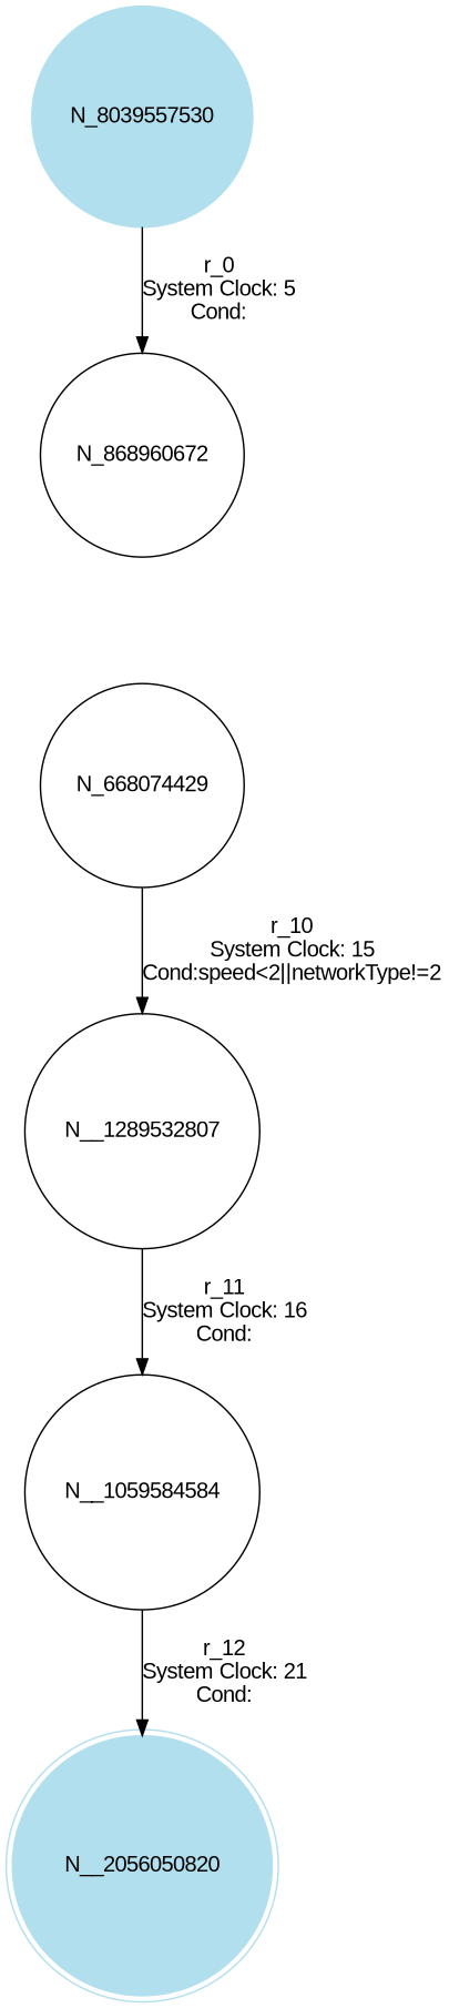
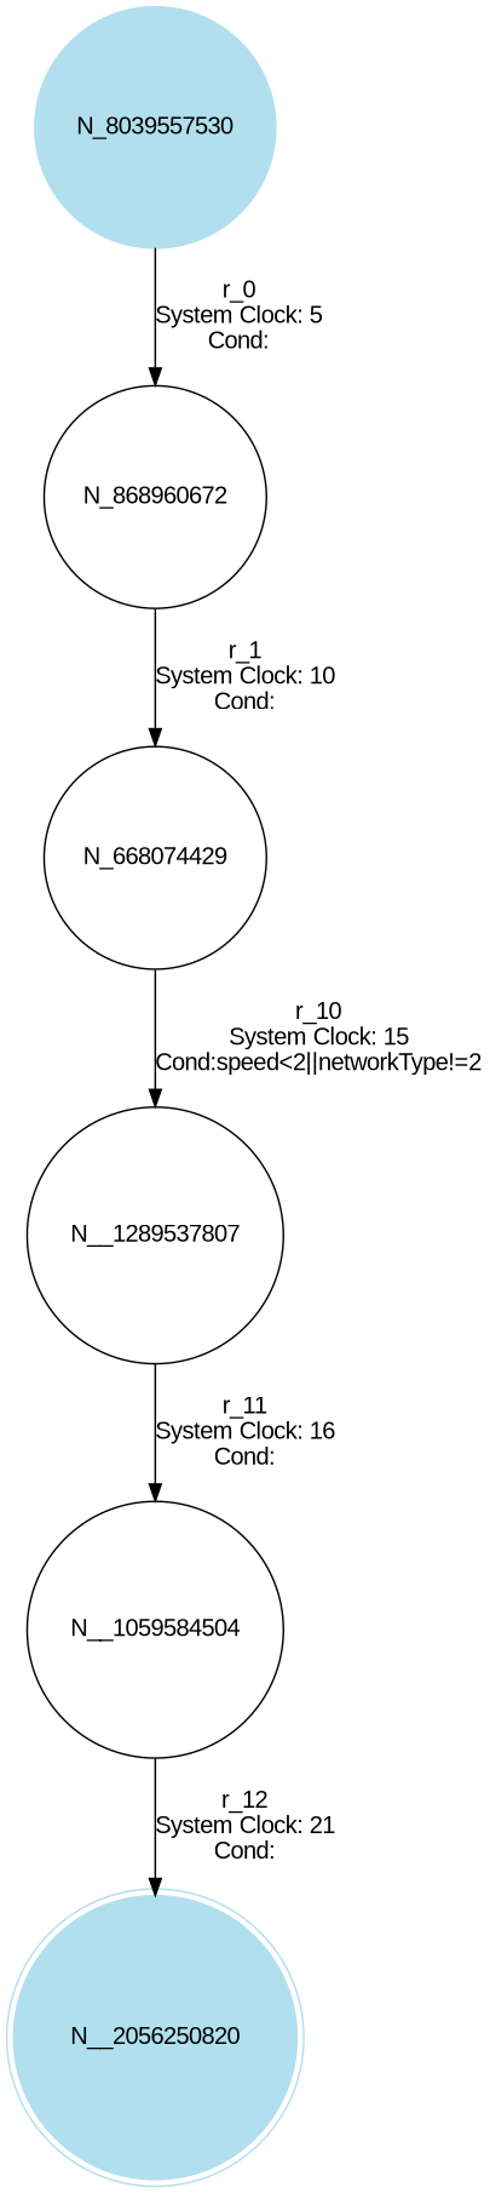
  digraph {
    fontname="Liberation Sans"
    rankdir=TB
    node [fontname="Liberation Sans" shape=circle]
    edge [fontname="Liberation Sans"]
    n1 [color=lightblue2 label=N_8039557530 style=filled]
    N_868960672
    N_668074429
-   N__1289532807
-   N__1059584504 [label=N__1059584584]
-   N__2056250820 [color=lightblue2 shape=doublecircle style=filled label=N__2056050820]
+   N__1289532807 [label=N__1289537807]
+   N__1059584504
+   N__2056250820 [color=lightblue2 shape=doublecircle style=filled]
    n1 -> N_868960672 [label="r_0\nSystem Clock: 5\nCond:"]
+   N_868960672 -> N_668074429 [label="r_1\nSystem Clock: 10\nCond:"]
    N_668074429 -> N__1289532807 [label="r_10\nSystem Clock: 15\nCond:speed<2||networkType!=2"]
    N__1289532807 -> N__1059584504 [label="r_11\nSystem Clock: 16\nCond:"]
    N__1059584504 -> N__2056250820 [label="r_12\nSystem Clock: 21\nCond:"]
  }
